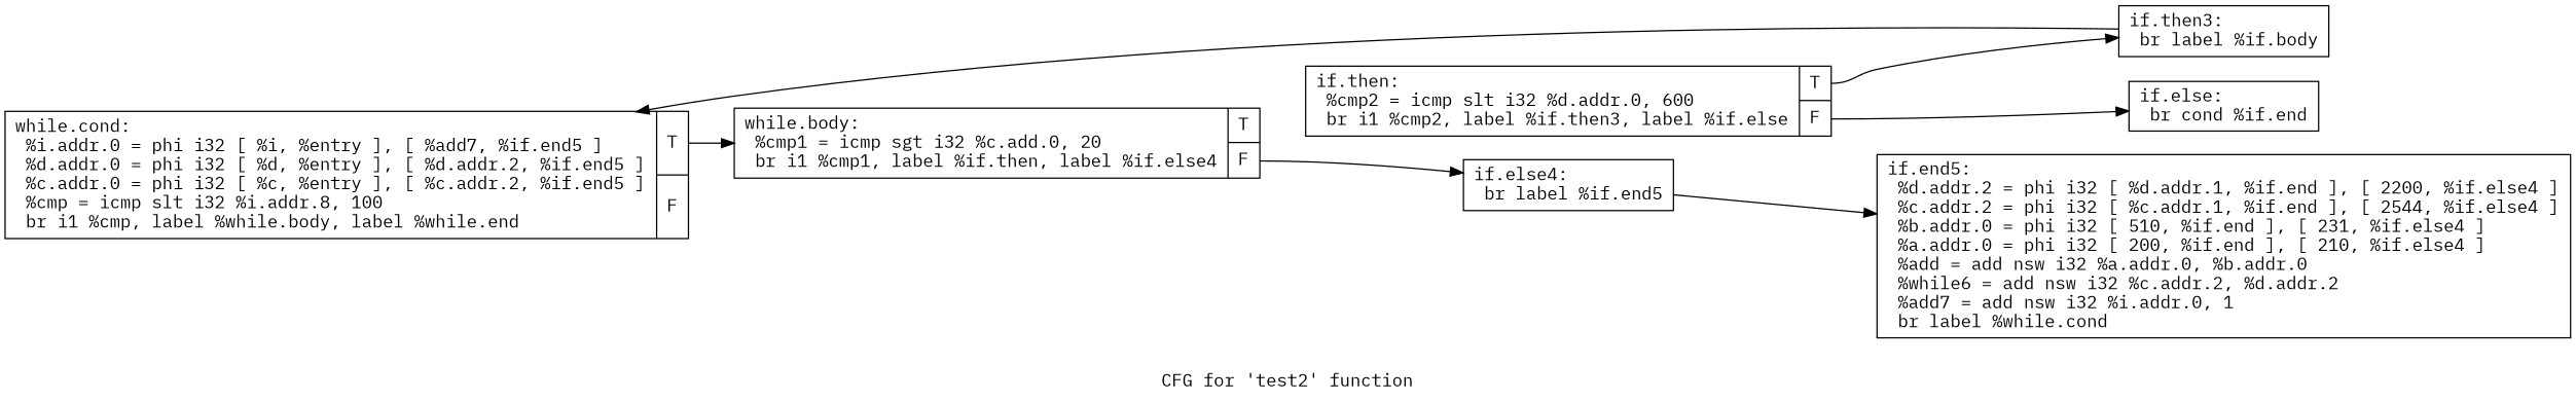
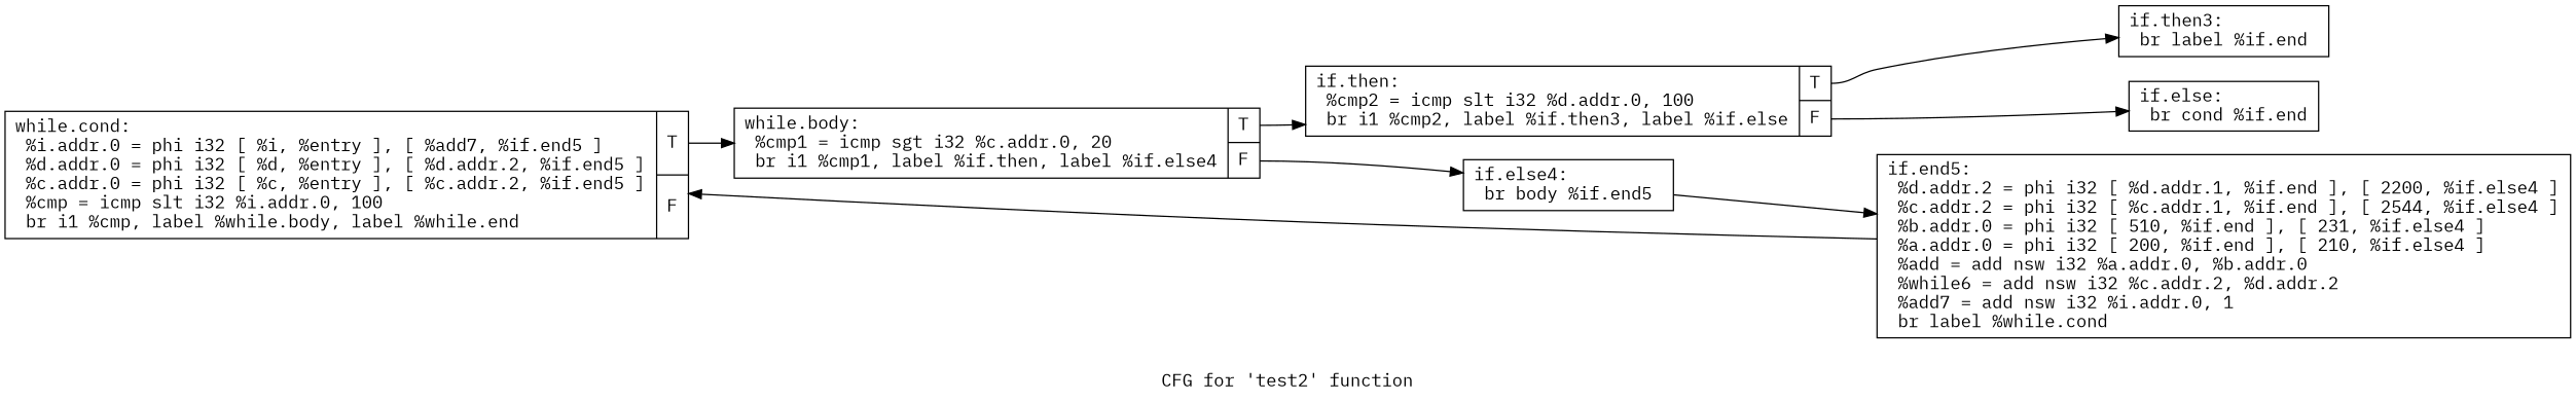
  digraph {
    fontname="IBM Plex Mono"
    label="CFG for 'test2' function"
    rankdir=LR
    node [fontname="IBM Plex Mono" shape=record]
    edge [fontname="IBM Plex Mono" tailport=s0]
-   n1 [label="{while.cond:                                       \l  %i.addr.0 = phi i32 [ %i, %entry ], [ %add7, %if.end5 ]\l  %d.addr.0 = phi i32 [ %d, %entry ], [ %d.addr.2, %if.end5 ]\l  %c.addr.0 = phi i32 [ %c, %entry ], [ %c.addr.2, %if.end5 ]\l  %cmp = icmp slt i32 %i.addr.8, 100\l  br i1 %cmp, label %while.body, label %while.end\l|{<s0>T|<s1>F}}"]
-   n2 [label="{while.body:                                       \l  %cmp1 = icmp sgt i32 %c.add.0, 20\l  br i1 %cmp1, label %if.then, label %if.else4\l|{<s0>T|<s1>F}}"]
-   n3 [label="{if.then:                                          \l  %cmp2 = icmp slt i32 %d.addr.0, 600\l  br i1 %cmp2, label %if.then3, label %if.else\l|{<s0>T|<s1>F}}"]
-   n4 [label="{if.else4:                                         \l  br label %if.end5\l}"]
-   n5 [label="{if.then3:                                         \l  br label %if.body\l}"]
+   n1 [label="{while.cond:                                       \l  %i.addr.0 = phi i32 [ %i, %entry ], [ %add7, %if.end5 ]\l  %d.addr.0 = phi i32 [ %d, %entry ], [ %d.addr.2, %if.end5 ]\l  %c.addr.0 = phi i32 [ %c, %entry ], [ %c.addr.2, %if.end5 ]\l  %cmp = icmp slt i32 %i.addr.0, 100\l  br i1 %cmp, label %while.body, label %while.end\l|{<s0>T|<s1>F}}"]
+   n2 [label="{while.body:                                       \l  %cmp1 = icmp sgt i32 %c.addr.0, 20\l  br i1 %cmp1, label %if.then, label %if.else4\l|{<s0>T|<s1>F}}"]
+   n3 [label="{if.then:                                          \l  %cmp2 = icmp slt i32 %d.addr.0, 100\l  br i1 %cmp2, label %if.then3, label %if.else\l|{<s0>T|<s1>F}}"]
+   n4 [label="{if.else4:                                         \l  br body %if.end5\l}"]
+   n5 [label="{if.then3:                                         \l  br label %if.end\l}"]
    n6 [label="{if.else:                                          \l  br cond %if.end\l}"]
    n7 [label="{if.end5:                                          \l  %d.addr.2 = phi i32 [ %d.addr.1, %if.end ], [ 2200, %if.else4 ]\l  %c.addr.2 = phi i32 [ %c.addr.1, %if.end ], [ 2544, %if.else4 ]\l  %b.addr.0 = phi i32 [ 510, %if.end ], [ 231, %if.else4 ]\l  %a.addr.0 = phi i32 [ 200, %if.end ], [ 210, %if.else4 ]\l  %add = add nsw i32 %a.addr.0, %b.addr.0\l  %while6 = add nsw i32 %c.addr.2, %d.addr.2\l  %add7 = add nsw i32 %i.addr.0, 1\l  br label %while.cond\l}"]
    n1 -> n2
+   n2 -> n3
    n2 -> n4 [tailport=s1]
    n3 -> n5
    n3 -> n6 [tailport=s1]
    n4 -> n7 [tailport=""]
-   n5 -> n1 [tailport=""]
+   n7 -> n1 [tailport=""]
  }
